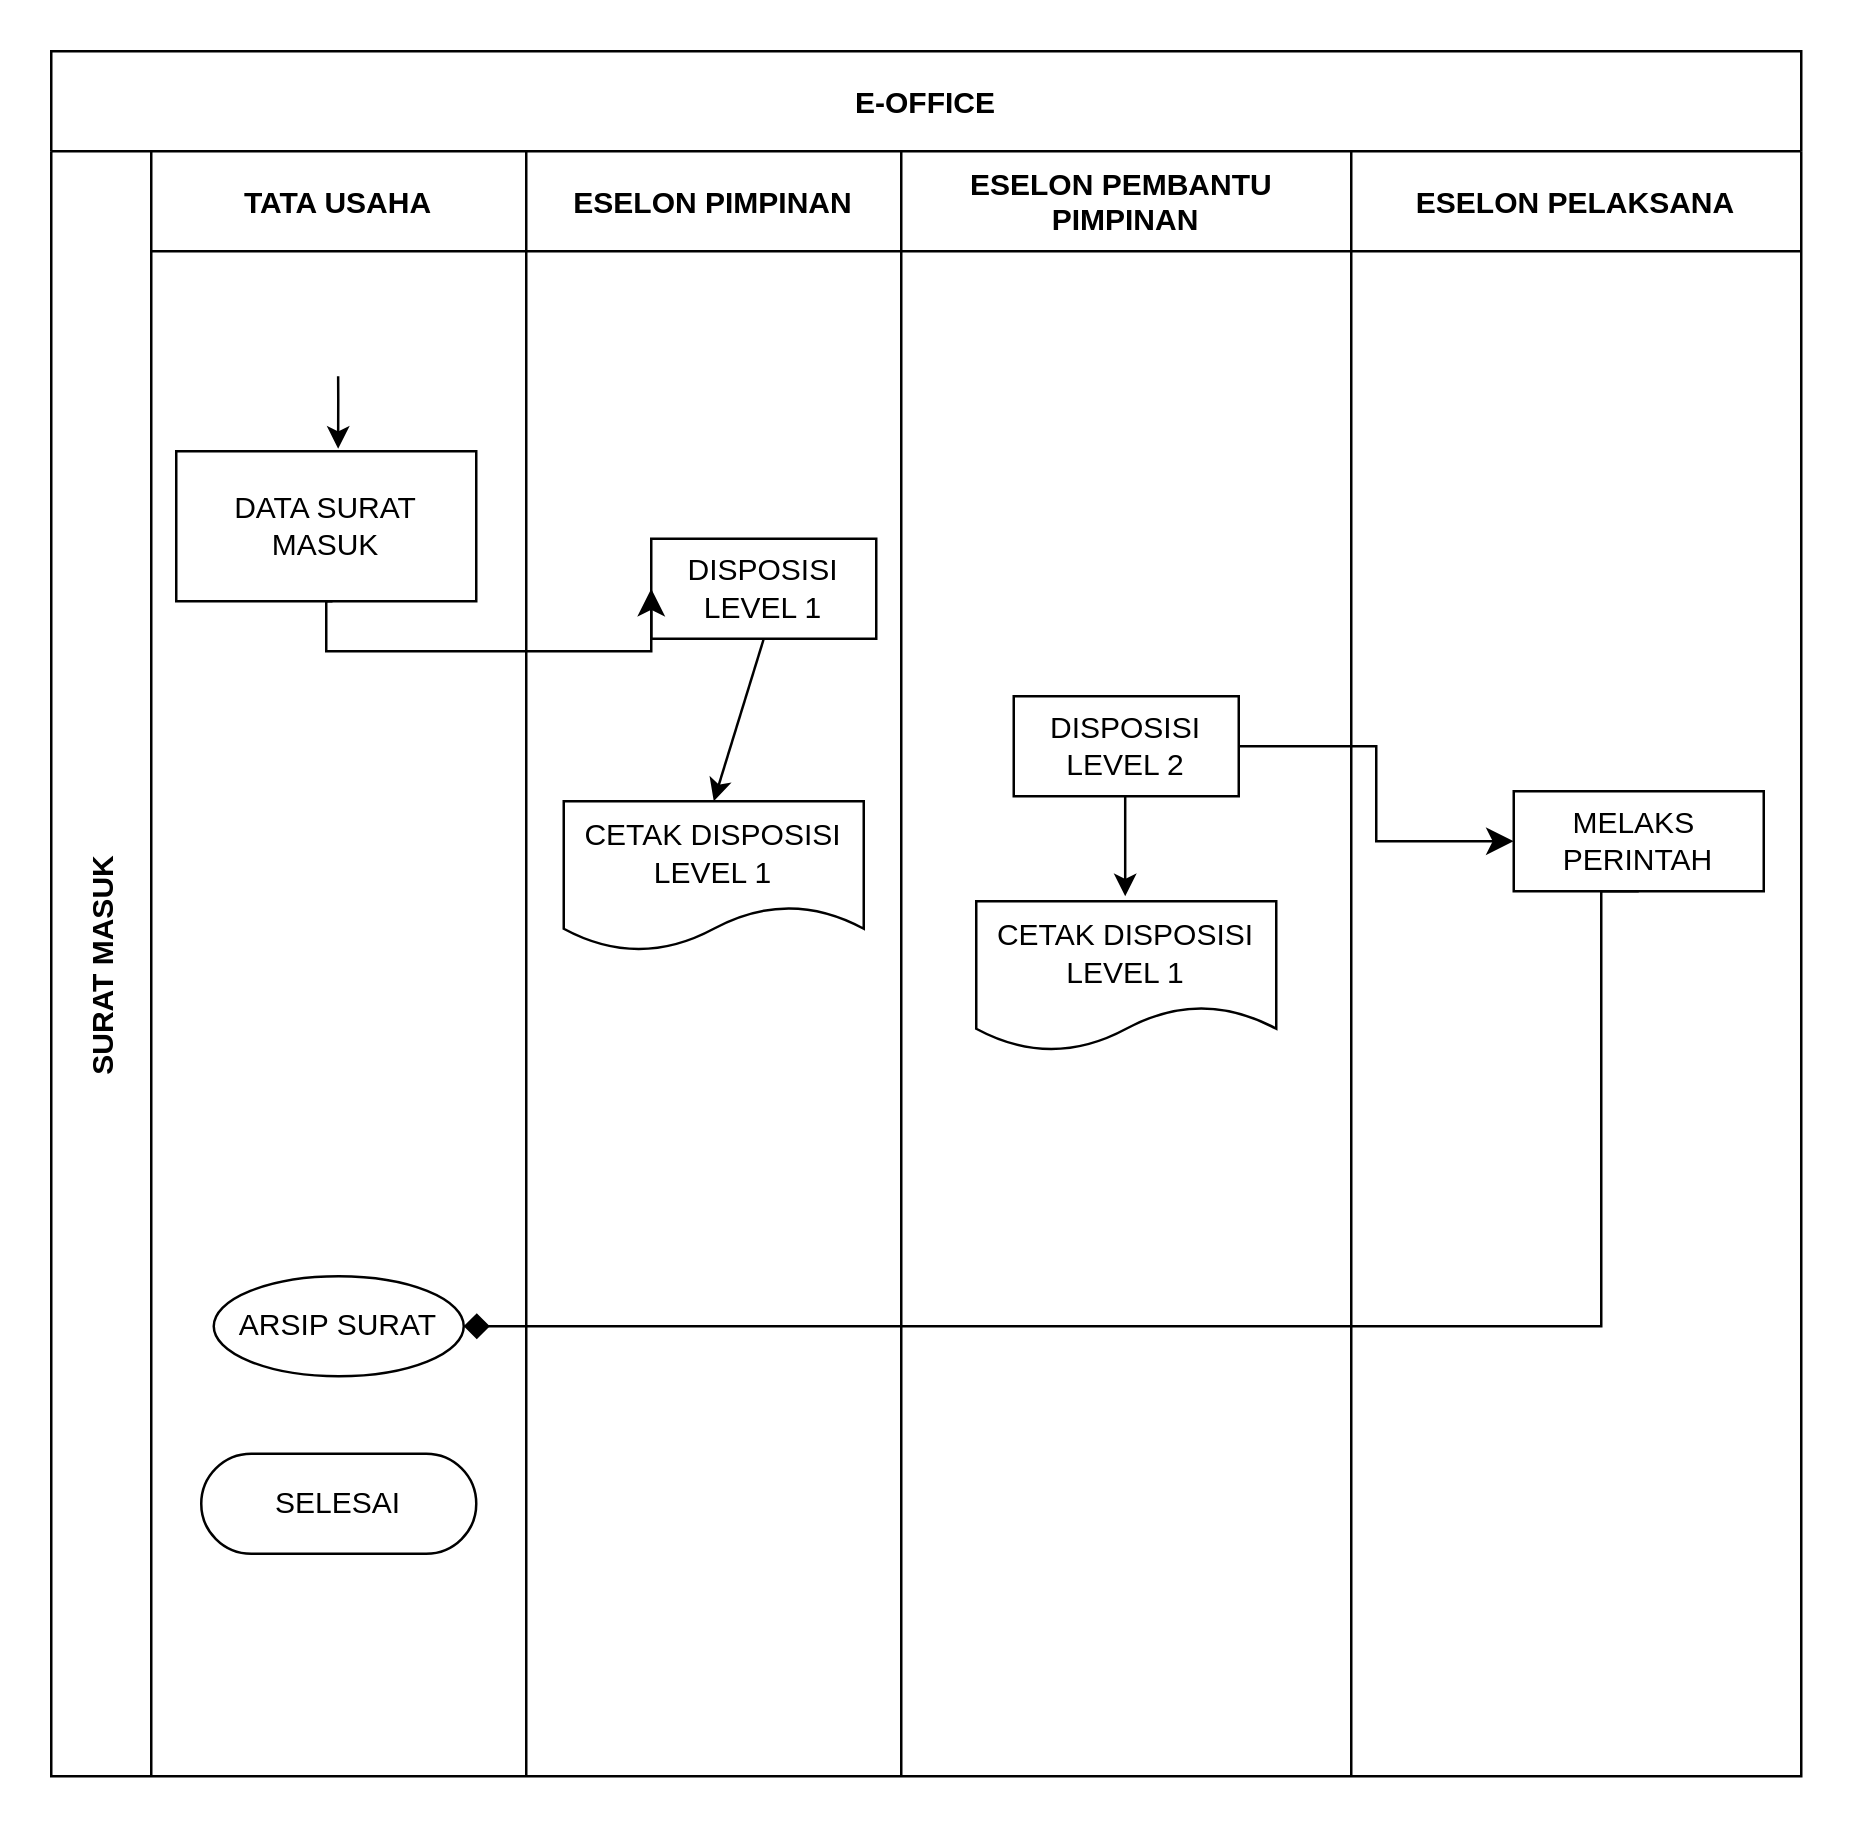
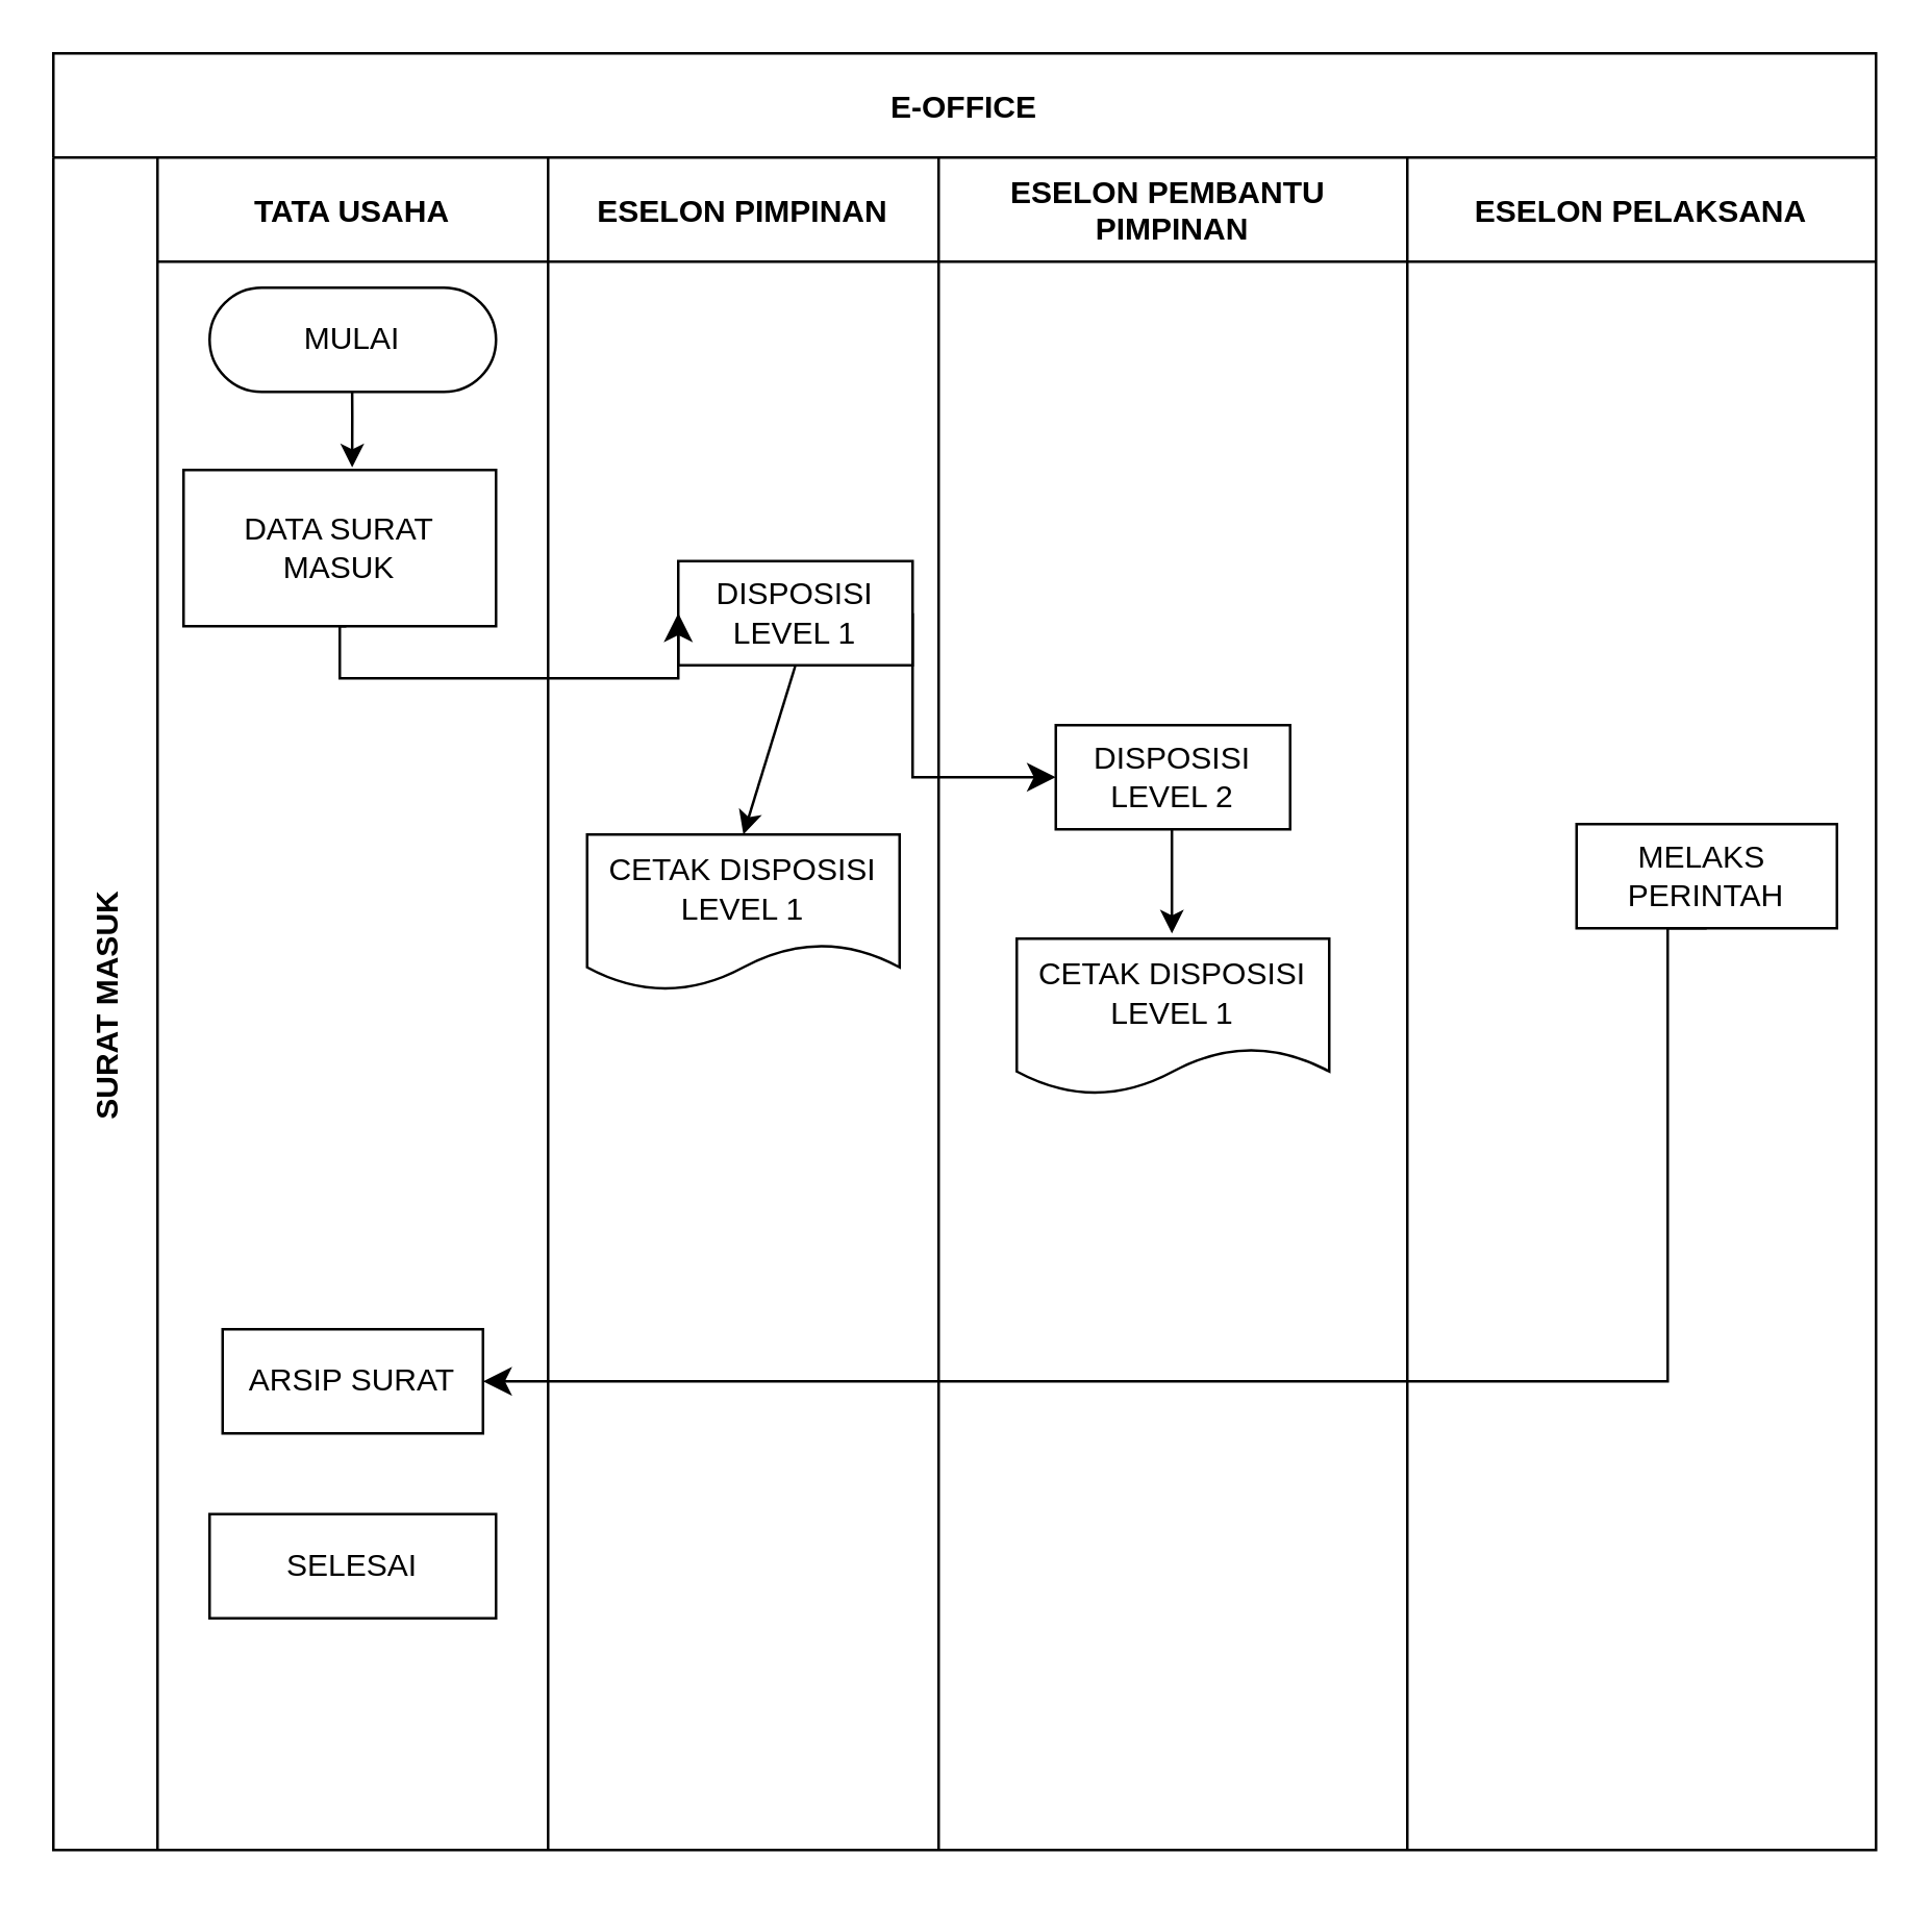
  <mxCell id="0" />
  <mxCell id="1" parent="0" />
  <mxCell id="2" value="E-OFFICE" style="shape=table;childLayout=tableLayout;startSize=40;collapsible=0;recursiveResize=0;expand=0;fillColor=none;fontStyle=1" parent="1" vertex="1"><mxGeometry x="20" y="20" width="700" height="690" as="geometry" /></mxCell>
  <mxCell id="3" value="SURAT MASUK" style="shape=tableRow;horizontal=0;swimlaneHead=0;swimlaneBody=0;top=0;left=0;bottom=0;right=0;fillColor=none;points=[[0,0.5],[1,0.5]];portConstraint=eastwest;startSize=40;collapsible=0;recursiveResize=0;expand=0;fontStyle=1;" parent="2" vertex="1"><mxGeometry y="40" width="700" height="650" as="geometry" /></mxCell>
  <mxCell id="4" value="TATA USAHA" style="swimlane;swimlaneHead=0;swimlaneBody=0;connectable=0;fillColor=none;startSize=40;collapsible=0;recursiveResize=0;expand=0;fontStyle=1;" parent="3" vertex="1"><mxGeometry x="40" width="150" height="650" as="geometry"><mxRectangle width="150" height="650" as="alternateBounds" /></mxGeometry></mxCell>
+ <mxCell id="5" value="MULAI" style="rounded=1;whiteSpace=wrap;html=1;arcSize=50;" parent="4" vertex="1"><mxGeometry x="20" y="50" width="110" height="40" as="geometry" /></mxCell>
  <mxCell id="6" style="edgeStyle=orthogonalEdgeStyle;rounded=0;orthogonalLoop=1;jettySize=auto;html=1;" edge="1" parent="4"><mxGeometry relative="1" as="geometry"><mxPoint x="74.76" y="90" as="sourcePoint" /><mxPoint x="74.76" y="119" as="targetPoint" /><Array as="points"><mxPoint x="74.76" y="99" /></Array></mxGeometry></mxCell>
- <mxCell id="7" value="ARSIP SURAT" style="ellipse;whiteSpace=wrap;html=1;" vertex="1" parent="4"><mxGeometry x="25" y="450" width="100" height="40" as="geometry" /></mxCell>
- <mxCell id="8" value="SELESAI" style="rounded=1;whiteSpace=wrap;html=1;arcSize=50;" vertex="1" parent="4"><mxGeometry x="20" y="521" width="110" height="40" as="geometry" /></mxCell>
+ <mxCell id="7" value="ARSIP SURAT" style="rounded=0;whiteSpace=wrap;html=1;" vertex="1" parent="4"><mxGeometry x="25" y="450" width="100" height="40" as="geometry" /></mxCell>
+ <mxCell id="8" value="SELESAI" style="whiteSpace=wrap;html=1;arcSize=50;rounded=0;" vertex="1" parent="4"><mxGeometry x="20" y="521" width="110" height="40" as="geometry" /></mxCell>
  <mxCell id="9" value="DATA SURAT MASUK" style="rounded=0;whiteSpace=wrap;html=1;" vertex="1" parent="4"><mxGeometry x="10" y="120" width="120" height="60" as="geometry" /></mxCell>
  <mxCell id="10" value="ESELON PIMPINAN" style="swimlane;swimlaneHead=0;swimlaneBody=0;connectable=0;fillColor=none;startSize=40;collapsible=0;recursiveResize=0;expand=0;fontStyle=1;" parent="3" vertex="1"><mxGeometry x="190" width="150" height="650" as="geometry"><mxRectangle width="150" height="650" as="alternateBounds" /></mxGeometry></mxCell>
  <mxCell id="11" value="DISPOSISI LEVEL 1" style="rounded=0;whiteSpace=wrap;html=1;" parent="10" vertex="1"><mxGeometry x="50" y="155" width="90" height="40" as="geometry" /></mxCell>
  <mxCell id="12" value="CETAK DISPOSISI LEVEL 1" style="shape=document;whiteSpace=wrap;html=1;boundedLbl=1;" vertex="1" parent="10"><mxGeometry x="15" y="260" width="120" height="60" as="geometry" /></mxCell>
  <mxCell id="13" value="" style="endArrow=classic;html=1;rounded=0;entryX=0.5;entryY=0;entryDx=0;entryDy=0;exitX=0.5;exitY=1;exitDx=0;exitDy=0;" edge="1" parent="10" source="11" target="12"><mxGeometry width="50" height="50" relative="1" as="geometry"><mxPoint x="200" y="410" as="sourcePoint" /><mxPoint x="250" y="360" as="targetPoint" /></mxGeometry></mxCell>
  <mxCell id="14" value="ESELON PEMBANTU &#10;PIMPINAN" style="swimlane;swimlaneHead=0;swimlaneBody=0;connectable=0;fillColor=none;startSize=40;collapsible=0;recursiveResize=0;expand=0;fontStyle=1;" parent="3" vertex="1"><mxGeometry x="340" width="180" height="650" as="geometry"><mxRectangle width="180" height="650" as="alternateBounds" /></mxGeometry></mxCell>
  <mxCell id="15" value="DISPOSISI LEVEL 2" style="rounded=0;whiteSpace=wrap;html=1;" vertex="1" parent="14"><mxGeometry x="45" y="218" width="90" height="40" as="geometry" /></mxCell>
  <mxCell id="16" value="CETAK DISPOSISI LEVEL 1" style="shape=document;whiteSpace=wrap;html=1;boundedLbl=1;" vertex="1" parent="14"><mxGeometry x="30" y="300" width="120" height="60" as="geometry" /></mxCell>
  <mxCell id="17" value="" style="endArrow=classic;html=1;rounded=0;entryX=0.5;entryY=0;entryDx=0;entryDy=0;exitX=0.5;exitY=1;exitDx=0;exitDy=0;" edge="1" parent="14"><mxGeometry width="50" height="50" relative="1" as="geometry"><mxPoint x="89.58" y="258" as="sourcePoint" /><mxPoint x="89.58" y="298" as="targetPoint" /></mxGeometry></mxCell>
  <mxCell id="18" value="ESELON PELAKSANA" style="swimlane;swimlaneHead=0;swimlaneBody=0;connectable=0;fillColor=none;startSize=40;collapsible=0;recursiveResize=0;expand=0;fontStyle=1;" vertex="1" parent="3"><mxGeometry x="520" width="180" height="650" as="geometry"><mxRectangle width="180" height="650" as="alternateBounds" /></mxGeometry></mxCell>
  <mxCell id="19" value="MELAKS&amp;nbsp;&lt;div&gt;PERINTAH&lt;/div&gt;" style="rounded=0;whiteSpace=wrap;html=1;" vertex="1" parent="18"><mxGeometry x="65" y="256" width="100" height="40" as="geometry" /></mxCell>
  <mxCell id="20" value="" style="edgeStyle=segmentEdgeStyle;endArrow=classic;html=1;curved=0;rounded=0;endSize=8;startSize=8;exitX=0.5;exitY=1;exitDx=0;exitDy=0;entryX=0;entryY=0.5;entryDx=0;entryDy=0;" edge="1" parent="3" target="11"><mxGeometry width="50" height="50" relative="1" as="geometry"><mxPoint x="112.5" y="180" as="sourcePoint" /><mxPoint x="650" y="170" as="targetPoint" /><Array as="points"><mxPoint x="110" y="180" /><mxPoint x="110" y="200" /></Array></mxGeometry></mxCell>
- <mxCell id="21" value="" style="edgeStyle=segmentEdgeStyle;endArrow=diamond;html=1;curved=0;rounded=0;endSize=8;startSize=8;exitX=0.5;exitY=1;exitDx=0;exitDy=0;" edge="1" parent="3" source="19" target="7"><mxGeometry width="50" height="50" relative="1" as="geometry"><mxPoint x="620" y="310" as="sourcePoint" /><mxPoint x="210" y="328" as="targetPoint" /><Array as="points"><mxPoint x="620" y="470" /></Array></mxGeometry></mxCell>
- <mxCell id="23" value="" style="edgeStyle=segmentEdgeStyle;endArrow=classic;html=1;curved=0;rounded=0;endSize=8;startSize=8;entryX=0;entryY=0.5;entryDx=0;entryDy=0;exitX=1;exitY=0.5;exitDx=0;exitDy=0;" edge="1" parent="3" source="15" target="19"><mxGeometry width="50" height="50" relative="1" as="geometry"><mxPoint x="530" y="258" as="sourcePoint" /><mxPoint x="555" y="276" as="targetPoint" /><Array as="points"><mxPoint x="530" y="238" /><mxPoint x="530" y="276" /></Array></mxGeometry></mxCell>
+ <mxCell id="21" value="" style="edgeStyle=segmentEdgeStyle;endArrow=classic;html=1;curved=0;rounded=0;endSize=8;startSize=8;exitX=0.5;exitY=1;exitDx=0;exitDy=0;" edge="1" parent="3" source="19" target="7"><mxGeometry width="50" height="50" relative="1" as="geometry"><mxPoint x="620" y="310" as="sourcePoint" /><mxPoint x="210" y="328" as="targetPoint" /><Array as="points"><mxPoint x="620" y="470" /></Array></mxGeometry></mxCell>
+ <mxCell id="22" value="" style="edgeStyle=segmentEdgeStyle;endArrow=classic;html=1;curved=0;rounded=0;endSize=8;startSize=8;entryX=0;entryY=0.5;entryDx=0;entryDy=0;exitX=1;exitY=0.5;exitDx=0;exitDy=0;" edge="1" parent="3" source="11" target="15"><mxGeometry width="50" height="50" relative="1" as="geometry"><mxPoint x="300" y="260" as="sourcePoint" /><mxPoint x="380" y="238" as="targetPoint" /><Array as="points"><mxPoint x="330" y="200" /><mxPoint x="330" y="238" /></Array></mxGeometry></mxCell>
